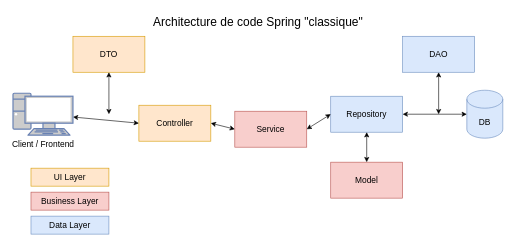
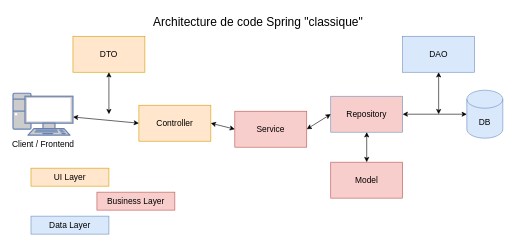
  <mxCell id="0" />
  <mxCell id="1" parent="0" />
  <mxCell id="2" value="Controller" style="rounded=0;whiteSpace=wrap;html=1;fillColor=#ffe6cc;strokeColor=#d79b00;fontSize=14;" parent="1" vertex="1"><mxGeometry x="231" y="175" width="120" height="60" as="geometry" /></mxCell>
  <mxCell id="3" value="DTO" style="rounded=0;whiteSpace=wrap;html=1;fillColor=#ffe6cc;strokeColor=#d79b00;fontSize=14;" parent="1" vertex="1"><mxGeometry x="121" y="60" width="120" height="60" as="geometry" /></mxCell>
  <mxCell id="4" value="Service" style="rounded=0;whiteSpace=wrap;html=1;fillColor=#f8cecc;strokeColor=#b85450;fontSize=14;" parent="1" vertex="1"><mxGeometry x="391" y="185" width="120" height="60" as="geometry" /></mxCell>
- <mxCell id="5" value="Repository" style="rounded=0;whiteSpace=wrap;html=1;fillColor=#dae8fc;strokeColor=#6c8ebf;fontSize=14;" parent="1" vertex="1"><mxGeometry x="551" y="160" width="120" height="60" as="geometry" /></mxCell>
+ <mxCell id="5" value="Repository" style="rounded=0;whiteSpace=wrap;html=1;fillColor=#f8cecc;strokeColor=#6c8ebf;fontSize=14;" parent="1" vertex="1"><mxGeometry x="551" y="160" width="120" height="60" as="geometry" /></mxCell>
  <mxCell id="6" value="DAO" style="rounded=0;whiteSpace=wrap;html=1;fillColor=#dae8fc;strokeColor=#6c8ebf;fontSize=14;" parent="1" vertex="1"><mxGeometry x="671" y="60" width="120" height="60" as="geometry" /></mxCell>
  <mxCell id="7" value="DB" style="shape=cylinder3;whiteSpace=wrap;html=1;boundedLbl=1;backgroundOutline=1;size=15;fillColor=#dae8fc;strokeColor=#6c8ebf;fontSize=14;" parent="1" vertex="1"><mxGeometry x="778" y="150" width="60" height="80" as="geometry" /></mxCell>
  <mxCell id="8" value="" style="endArrow=classic;startArrow=classic;html=1;rounded=0;strokeColor=#000000;fillColor=#000000;entryX=0.5;entryY=1;entryDx=0;entryDy=0;" parent="1" target="3" edge="1"><mxGeometry width="50" height="50" relative="1" as="geometry"><mxPoint x="181" y="190" as="sourcePoint" /><mxPoint x="361" as="targetPoint" y="20" /></mxGeometry></mxCell>
  <mxCell id="9" value="" style="endArrow=classic;startArrow=classic;html=1;rounded=0;strokeColor=#000000;fillColor=#000000;entryX=0;entryY=0.5;entryDx=0;entryDy=0;" parent="1" source="17" target="2" edge="1"><mxGeometry width="50" height="50" relative="1" as="geometry"><mxPoint x="131" y="190" as="sourcePoint" /><mxPoint x="191" y="130" as="targetPoint" /></mxGeometry></mxCell>
  <mxCell id="10" value="" style="endArrow=classic;startArrow=classic;html=1;rounded=0;strokeColor=#000000;fillColor=#000000;entryX=0.5;entryY=1;entryDx=0;entryDy=0;" parent="1" target="6" edge="1"><mxGeometry width="50" height="50" relative="1" as="geometry"><mxPoint x="731" y="190" as="sourcePoint" /><mxPoint x="721" y="230" as="targetPoint" /></mxGeometry></mxCell>
  <mxCell id="11" value="" style="endArrow=classic;startArrow=classic;html=1;rounded=0;strokeColor=#000000;fillColor=#000000;entryX=0;entryY=0.5;entryDx=0;entryDy=0;exitX=1;exitY=0.5;exitDx=0;exitDy=0;" parent="1" source="4" target="5" edge="1"><mxGeometry width="50" height="50" relative="1" as="geometry"><mxPoint x="211" y="220" as="sourcePoint" /><mxPoint x="211" y="150" as="targetPoint" /></mxGeometry></mxCell>
  <mxCell id="12" value="" style="endArrow=classic;startArrow=classic;html=1;rounded=0;strokeColor=#000000;fillColor=#000000;entryX=0;entryY=0.5;entryDx=0;entryDy=0;exitX=1;exitY=0.5;exitDx=0;exitDy=0;" parent="1" source="2" target="4" edge="1"><mxGeometry width="50" height="50" relative="1" as="geometry"><mxPoint x="221" y="230" as="sourcePoint" /><mxPoint x="221" y="160" as="targetPoint" /></mxGeometry></mxCell>
  <mxCell id="13" value="" style="endArrow=classic;startArrow=classic;html=1;rounded=0;strokeColor=#000000;fillColor=#000000;entryX=0;entryY=0.5;entryDx=0;entryDy=0;entryPerimeter=0;exitX=1;exitY=0.5;exitDx=0;exitDy=0;" parent="1" source="5" target="7" edge="1"><mxGeometry width="50" height="50" relative="1" as="geometry"><mxPoint x="731" y="310" as="sourcePoint" /><mxPoint x="731" y="240" as="targetPoint" /></mxGeometry></mxCell>
  <mxCell id="14" value="Architecture de code Spring &quot;classique&quot;" style="text;html=1;strokeColor=none;fillColor=none;align=center;verticalAlign=middle;whiteSpace=wrap;rounded=0;fontSize=20;" parent="1" vertex="1"><mxGeometry x="20" width="820" height="30" as="geometry" y="20" /></mxCell>
  <mxCell id="15" value="Model" style="rounded=0;whiteSpace=wrap;html=1;fillColor=#f8cecc;strokeColor=#b85450;fontSize=14;" parent="1" vertex="1"><mxGeometry x="551" y="270" width="120" height="60" as="geometry" /></mxCell>
  <mxCell id="16" value="" style="endArrow=classic;startArrow=classic;html=1;rounded=0;strokeColor=#000000;fillColor=#000000;entryX=0.5;entryY=1;entryDx=0;entryDy=0;exitX=0.5;exitY=0;exitDx=0;exitDy=0;" parent="1" source="15" target="5" edge="1"><mxGeometry width="50" height="50" relative="1" as="geometry"><mxPoint x="300.5" y="370" as="sourcePoint" /><mxPoint x="300.5" y="300" as="targetPoint" /></mxGeometry></mxCell>
  <mxCell id="17" value="Client / Frontend" style="fontColor=#000000;verticalAlign=top;verticalLabelPosition=bottom;labelPosition=center;align=center;html=1;outlineConnect=0;fillColor=#CCCCCC;strokeColor=#6881B3;gradientColor=none;gradientDirection=north;strokeWidth=2;shape=mxgraph.networks.pc;fontSize=14;" parent="1" vertex="1"><mxGeometry x="21" y="155" width="100" height="70" as="geometry" /></mxCell>
- <mxCell id="18" value="Business Layer" style="text;html=1;strokeColor=#b85450;fillColor=#f8cecc;align=center;verticalAlign=middle;whiteSpace=wrap;rounded=0;fontSize=14;" parent="1" vertex="1"><mxGeometry x="51" y="320" width="130" height="30" as="geometry" /></mxCell>
+ <mxCell id="18" value="Business Layer" style="text;html=1;strokeColor=#b85450;fillColor=#f8cecc;align=center;verticalAlign=middle;whiteSpace=wrap;rounded=0;fontSize=14;" parent="1" vertex="1"><mxGeometry x="161" y="320" width="130" height="30" as="geometry" /></mxCell>
  <mxCell id="19" value="UI Layer" style="text;html=1;strokeColor=#d79b00;fillColor=#ffe6cc;align=center;verticalAlign=middle;whiteSpace=wrap;rounded=0;fontSize=14;" parent="1" vertex="1"><mxGeometry x="51" y="280" width="130" height="30" as="geometry" /></mxCell>
  <mxCell id="20" value="Data Layer" style="text;html=1;strokeColor=#6c8ebf;fillColor=#dae8fc;align=center;verticalAlign=middle;whiteSpace=wrap;rounded=0;fontSize=14;" parent="1" vertex="1"><mxGeometry x="51" y="360" width="130" height="30" as="geometry" /></mxCell>
